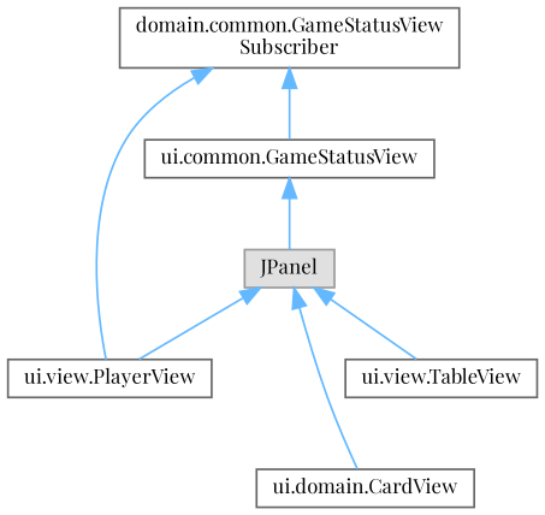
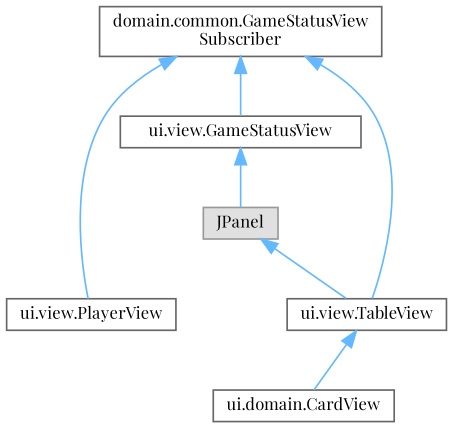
  digraph {
    fontname="Playfair Display"
    rankdir=TB
    node [color=grey40 fillcolor=white fontname="Playfair Display" fontsize=10 shape=box style=filled]
    edge [color=steelblue1 dir=back fontname="Playfair Display" fontsize=10 labelfontname=Helvetica labelfontsize=10 style=solid]
    n1 [height=0.2 label="domain.common.GameStatusView\lSubscriber" width=0.4]
-   n2 [height=0.2 label="ui.common.GameStatusView" width=0.4]
+   n2 [height=0.2 label="ui.view.GameStatusView" width=0.4]
    n3 [height=0.2 label="ui.view.PlayerView" width=0.4]
    n4 [height=0.2 label="ui.view.TableView" width=0.4]
    n5 [color=grey60 fillcolor="#E0E0E0" height=0.2 label=JPanel width=0.4]
    n6 [height=0.2 label="ui.domain.CardView" width=0.4]
    n1 -> n2
    n1 -> n3
+   n1 -> n4
    n2 -> n5
-   n5 -> n3
    n5 -> n4
-   n5 -> n6
+   n4 -> n6
  }
